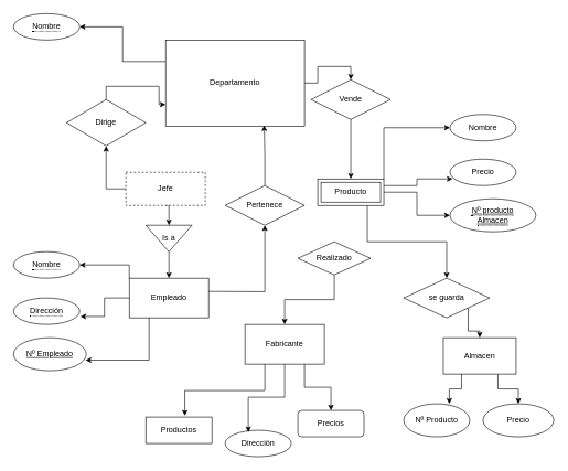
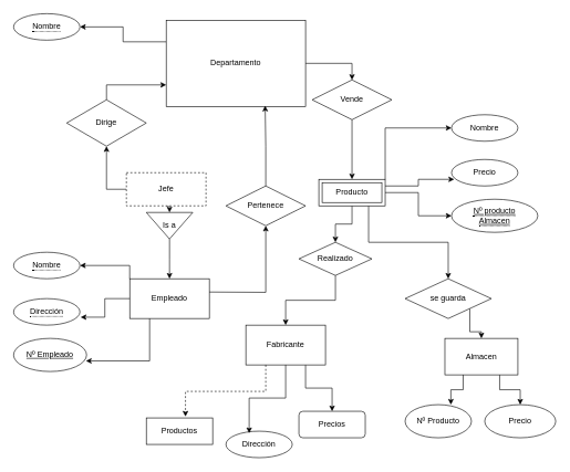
  <mxCell id="0" />
  <mxCell id="1" parent="0" />
  <mxCell id="2" style="edgeStyle=orthogonalEdgeStyle;rounded=0;orthogonalLoop=1;jettySize=auto;html=1;exitX=1;exitY=0.5;exitDx=0;exitDy=0;entryX=0.5;entryY=0;entryDx=0;entryDy=0;" edge="1" parent="1" source="4" target="19"><mxGeometry relative="1" as="geometry" /></mxCell>
  <mxCell id="3" style="edgeStyle=orthogonalEdgeStyle;rounded=0;orthogonalLoop=1;jettySize=auto;html=1;exitX=0;exitY=0.25;exitDx=0;exitDy=0;entryX=1;entryY=0.5;entryDx=0;entryDy=0;" edge="1" parent="1" source="4" target="8"><mxGeometry relative="1" as="geometry" /></mxCell>
- <mxCell id="4" value="Departamento" style="rounded=0;whiteSpace=wrap;html=1;" parent="1" vertex="1"><mxGeometry x="250" y="60" width="210" height="130" as="geometry" /></mxCell>
+ <mxCell id="4" value="Departamento" style="rounded=0;whiteSpace=wrap;html=1;" parent="1" vertex="1"><mxGeometry x="250" y="30" width="210" height="130" as="geometry" /></mxCell>
  <mxCell id="5" style="edgeStyle=orthogonalEdgeStyle;rounded=0;orthogonalLoop=1;jettySize=auto;html=1;exitX=1;exitY=0.5;exitDx=0;exitDy=0;entryX=0.5;entryY=1;entryDx=0;entryDy=0;" edge="1" parent="1" target="23"><mxGeometry relative="1" as="geometry"><mxPoint x="305" y="440" as="sourcePoint" /></mxGeometry></mxCell>
  <mxCell id="6" value="&lt;span style=&quot;border-bottom: 1px dotted&quot;&gt;Dirección&lt;/span&gt;" style="ellipse;whiteSpace=wrap;html=1;align=center;" parent="1" vertex="1"><mxGeometry x="20" y="450" width="100" height="40" as="geometry" /></mxCell>
  <mxCell id="7" value="&lt;span style=&quot;border-bottom: 1px dotted&quot;&gt;Nombre&lt;/span&gt;" style="ellipse;whiteSpace=wrap;html=1;align=center;" parent="1" vertex="1"><mxGeometry x="20" y="380" width="100" height="40" as="geometry" /></mxCell>
  <mxCell id="8" value="&lt;span style=&quot;border-bottom: 1px dotted&quot;&gt;Nombre&lt;/span&gt;" style="ellipse;whiteSpace=wrap;html=1;align=center;" parent="1" vertex="1"><mxGeometry x="20" y="20" width="100" height="40" as="geometry" /></mxCell>
  <mxCell id="9" value="&lt;span style=&quot;border-bottom: 1px dotted&quot;&gt;&lt;u&gt;Nº producto&lt;br&gt;Almacen&lt;/u&gt;&lt;br&gt;&lt;/span&gt;" style="ellipse;whiteSpace=wrap;html=1;align=center;" parent="1" vertex="1"><mxGeometry x="680" y="300" width="130" height="50" as="geometry" /></mxCell>
  <mxCell id="10" style="edgeStyle=orthogonalEdgeStyle;rounded=0;orthogonalLoop=1;jettySize=auto;html=1;exitX=1;exitY=0.5;exitDx=0;exitDy=0;entryX=0;entryY=0.5;entryDx=0;entryDy=0;" edge="1" parent="1" source="14" target="9"><mxGeometry relative="1" as="geometry" /></mxCell>
+ <mxCell id="11" style="edgeStyle=orthogonalEdgeStyle;rounded=0;orthogonalLoop=1;jettySize=auto;html=1;exitX=0.5;exitY=1;exitDx=0;exitDy=0;entryX=0.5;entryY=0;entryDx=0;entryDy=0;" edge="1" parent="1" source="14" target="34"><mxGeometry relative="1" as="geometry" /></mxCell>
  <mxCell id="12" style="edgeStyle=orthogonalEdgeStyle;rounded=0;orthogonalLoop=1;jettySize=auto;html=1;exitX=1;exitY=0;exitDx=0;exitDy=0;entryX=0;entryY=0.5;entryDx=0;entryDy=0;" edge="1" parent="1" source="14" target="22"><mxGeometry relative="1" as="geometry" /></mxCell>
  <mxCell id="13" style="edgeStyle=orthogonalEdgeStyle;rounded=0;orthogonalLoop=1;jettySize=auto;html=1;exitX=0.75;exitY=1;exitDx=0;exitDy=0;entryX=0.5;entryY=0;entryDx=0;entryDy=0;" edge="1" parent="1" source="14" target="44"><mxGeometry relative="1" as="geometry" /></mxCell>
  <mxCell id="14" value="Producto" style="shape=ext;margin=3;double=1;whiteSpace=wrap;html=1;align=center;" parent="1" vertex="1"><mxGeometry x="480" y="270" width="100" height="40" as="geometry" /></mxCell>
  <mxCell id="15" value="Productos" style="whiteSpace=wrap;html=1;align=center;rounded=0;" parent="1" vertex="1"><mxGeometry x="220" y="630" width="100" height="40" as="geometry" /></mxCell>
  <mxCell id="16" value="Dirección" style="ellipse;whiteSpace=wrap;html=1;align=center;" parent="1" vertex="1"><mxGeometry x="340" y="650" width="100" height="40" as="geometry" /></mxCell>
  <mxCell id="17" value="Precios" style="whiteSpace=wrap;html=1;align=center;rounded=1;" parent="1" vertex="1"><mxGeometry x="450" y="620" width="100" height="40" as="geometry" /></mxCell>
  <mxCell id="18" value="" style="edgeStyle=orthogonalEdgeStyle;rounded=0;orthogonalLoop=1;jettySize=auto;html=1;" parent="1" source="19" target="14" edge="1"><mxGeometry relative="1" as="geometry" /></mxCell>
  <mxCell id="19" value="Vende" style="shape=rhombus;perimeter=rhombusPerimeter;whiteSpace=wrap;html=1;align=center;" parent="1" vertex="1"><mxGeometry x="470" y="120" width="120" height="60" as="geometry" /></mxCell>
  <mxCell id="20" value="&lt;u&gt;Nº Empleado&lt;/u&gt;" style="ellipse;whiteSpace=wrap;html=1;" vertex="1" parent="1"><mxGeometry x="20" y="510" width="110" height="50" as="geometry" /></mxCell>
  <mxCell id="21" value="Precio" style="ellipse;whiteSpace=wrap;html=1;" vertex="1" parent="1"><mxGeometry x="680" y="240" width="100" height="40" as="geometry" /></mxCell>
  <mxCell id="22" value="Nombre" style="ellipse;whiteSpace=wrap;html=1;" vertex="1" parent="1"><mxGeometry x="680" y="172.5" width="100" height="40" as="geometry" /></mxCell>
  <mxCell id="23" value="Pertenece" style="rhombus;whiteSpace=wrap;html=1;" vertex="1" parent="1"><mxGeometry x="340" y="280" width="120" height="60" as="geometry" /></mxCell>
  <mxCell id="24" style="edgeStyle=orthogonalEdgeStyle;rounded=0;orthogonalLoop=1;jettySize=auto;html=1;exitX=0;exitY=0.5;exitDx=0;exitDy=0;entryX=0.5;entryY=1;entryDx=0;entryDy=0;" edge="1" parent="1" source="26" target="30"><mxGeometry relative="1" as="geometry" /></mxCell>
  <mxCell id="25" style="edgeStyle=orthogonalEdgeStyle;rounded=0;orthogonalLoop=1;jettySize=auto;html=1;exitX=0.5;exitY=1;exitDx=0;exitDy=0;entryX=0;entryY=0.5;entryDx=0;entryDy=0;" edge="1" parent="1" source="26" target="28"><mxGeometry relative="1" as="geometry" /></mxCell>
  <mxCell id="26" value="Jefe" style="rounded=0;whiteSpace=wrap;html=1;dashed=1;" vertex="1" parent="1"><mxGeometry x="190" y="260" width="120" height="50" as="geometry" /></mxCell>
  <mxCell id="27" style="edgeStyle=orthogonalEdgeStyle;rounded=0;orthogonalLoop=1;jettySize=auto;html=1;exitX=1;exitY=0.5;exitDx=0;exitDy=0;entryX=0.5;entryY=0;entryDx=0;entryDy=0;" edge="1" parent="1" source="28"><mxGeometry relative="1" as="geometry"><mxPoint x="255" y="420" as="targetPoint" /></mxGeometry></mxCell>
- <mxCell id="28" value="Is a" style="triangle;whiteSpace=wrap;html=1;direction=south;" vertex="1" parent="1"><mxGeometry x="220" y="340" width="70" height="40" as="geometry" /></mxCell>
+ <mxCell id="28" value="Is a" style="triangle;whiteSpace=wrap;html=1;direction=south;" vertex="1" parent="1"><mxGeometry x="220" y="320" width="70" height="40" as="geometry" /></mxCell>
  <mxCell id="29" style="edgeStyle=orthogonalEdgeStyle;rounded=0;orthogonalLoop=1;jettySize=auto;html=1;exitX=0.5;exitY=0;exitDx=0;exitDy=0;entryX=0;entryY=0.75;entryDx=0;entryDy=0;" edge="1" parent="1" source="30" target="4"><mxGeometry relative="1" as="geometry" /></mxCell>
  <mxCell id="30" value="Dirige" style="rhombus;whiteSpace=wrap;html=1;" vertex="1" parent="1"><mxGeometry x="100" y="150" width="120" height="70" as="geometry" /></mxCell>
  <mxCell id="31" style="edgeStyle=orthogonalEdgeStyle;rounded=0;orthogonalLoop=1;jettySize=auto;html=1;exitX=1;exitY=0.25;exitDx=0;exitDy=0;entryX=0.04;entryY=0.75;entryDx=0;entryDy=0;entryPerimeter=0;" edge="1" parent="1" source="14" target="21"><mxGeometry relative="1" as="geometry"><Array as="points"><mxPoint x="630" y="280" /><mxPoint x="630" y="270" /></Array></mxGeometry></mxCell>
  <mxCell id="32" style="edgeStyle=orthogonalEdgeStyle;rounded=0;orthogonalLoop=1;jettySize=auto;html=1;exitX=0.5;exitY=0;exitDx=0;exitDy=0;entryX=0.71;entryY=0.992;entryDx=0;entryDy=0;entryPerimeter=0;" edge="1" parent="1" source="23" target="4"><mxGeometry relative="1" as="geometry" /></mxCell>
  <mxCell id="33" style="edgeStyle=orthogonalEdgeStyle;rounded=0;orthogonalLoop=1;jettySize=auto;html=1;exitX=0.5;exitY=1;exitDx=0;exitDy=0;" edge="1" parent="1" source="34" target="36"><mxGeometry relative="1" as="geometry" /></mxCell>
  <mxCell id="34" value="Realizado" style="rhombus;whiteSpace=wrap;html=1;" vertex="1" parent="1"><mxGeometry x="450" y="365" width="110" height="50" as="geometry" /></mxCell>
  <mxCell id="35" style="edgeStyle=orthogonalEdgeStyle;rounded=0;orthogonalLoop=1;jettySize=auto;html=1;exitX=0.75;exitY=1;exitDx=0;exitDy=0;entryX=0.5;entryY=0;entryDx=0;entryDy=0;" edge="1" parent="1" source="36" target="17"><mxGeometry relative="1" as="geometry" /></mxCell>
  <mxCell id="36" value="Fabricante" style="rounded=0;whiteSpace=wrap;html=1;" vertex="1" parent="1"><mxGeometry x="370" y="490" width="120" height="60" as="geometry" /></mxCell>
  <mxCell id="37" style="edgeStyle=orthogonalEdgeStyle;rounded=0;orthogonalLoop=1;jettySize=auto;html=1;exitX=0;exitY=0;exitDx=0;exitDy=0;entryX=1;entryY=0.5;entryDx=0;entryDy=0;" edge="1" parent="1" source="38" target="7"><mxGeometry relative="1" as="geometry" /></mxCell>
  <mxCell id="38" value="Empleado" style="rounded=0;whiteSpace=wrap;html=1;" vertex="1" parent="1"><mxGeometry x="195" y="420" width="120" height="60" as="geometry" /></mxCell>
- <mxCell id="39" style="edgeStyle=orthogonalEdgeStyle;rounded=0;orthogonalLoop=1;jettySize=auto;html=1;exitX=0.25;exitY=1;exitDx=0;exitDy=0;entryX=0.59;entryY=-0.05;entryDx=0;entryDy=0;entryPerimeter=0;" edge="1" parent="1" source="36" target="15"><mxGeometry relative="1" as="geometry" /></mxCell>
+ <mxCell id="39" style="edgeStyle=orthogonalEdgeStyle;rounded=0;orthogonalLoop=1;jettySize=auto;html=1;exitX=0.25;exitY=1;exitDx=0;exitDy=0;entryX=0.59;entryY=-0.05;entryDx=0;entryDy=0;entryPerimeter=0;dashed=1;" edge="1" parent="1" source="36" target="15"><mxGeometry relative="1" as="geometry" /></mxCell>
  <mxCell id="40" style="edgeStyle=orthogonalEdgeStyle;rounded=0;orthogonalLoop=1;jettySize=auto;html=1;exitX=0.5;exitY=1;exitDx=0;exitDy=0;entryX=0.35;entryY=0.075;entryDx=0;entryDy=0;entryPerimeter=0;" edge="1" parent="1" source="36" target="16"><mxGeometry relative="1" as="geometry" /></mxCell>
  <mxCell id="41" style="edgeStyle=orthogonalEdgeStyle;rounded=0;orthogonalLoop=1;jettySize=auto;html=1;exitX=0;exitY=0.5;exitDx=0;exitDy=0;entryX=1.01;entryY=0.7;entryDx=0;entryDy=0;entryPerimeter=0;" edge="1" parent="1" source="38" target="6"><mxGeometry relative="1" as="geometry" /></mxCell>
  <mxCell id="42" style="edgeStyle=orthogonalEdgeStyle;rounded=0;orthogonalLoop=1;jettySize=auto;html=1;exitX=0.25;exitY=1;exitDx=0;exitDy=0;entryX=0.991;entryY=0.68;entryDx=0;entryDy=0;entryPerimeter=0;" edge="1" parent="1" source="38" target="20"><mxGeometry relative="1" as="geometry" /></mxCell>
  <mxCell id="43" style="edgeStyle=orthogonalEdgeStyle;rounded=0;orthogonalLoop=1;jettySize=auto;html=1;exitX=1;exitY=1;exitDx=0;exitDy=0;entryX=0.5;entryY=0;entryDx=0;entryDy=0;" edge="1" parent="1" source="44" target="46"><mxGeometry relative="1" as="geometry" /></mxCell>
  <mxCell id="44" value="se guarda" style="rhombus;whiteSpace=wrap;html=1;" vertex="1" parent="1"><mxGeometry x="610" y="420" width="130" height="60" as="geometry" /></mxCell>
  <mxCell id="45" style="edgeStyle=orthogonalEdgeStyle;rounded=0;orthogonalLoop=1;jettySize=auto;html=1;exitX=0.75;exitY=1;exitDx=0;exitDy=0;entryX=0.5;entryY=0;entryDx=0;entryDy=0;" edge="1" parent="1" source="46" target="47"><mxGeometry relative="1" as="geometry" /></mxCell>
  <mxCell id="46" value="Almacen" style="rounded=0;whiteSpace=wrap;html=1;" vertex="1" parent="1"><mxGeometry x="670" y="510" width="110" height="55" as="geometry" /></mxCell>
  <mxCell id="47" value="Precio" style="ellipse;whiteSpace=wrap;html=1;" vertex="1" parent="1"><mxGeometry x="730" y="610" width="107" height="50" as="geometry" /></mxCell>
  <mxCell id="48" value="Nº Producto" style="ellipse;whiteSpace=wrap;html=1;" vertex="1" parent="1"><mxGeometry x="610" y="610" width="100" height="50" as="geometry" /></mxCell>
  <mxCell id="49" style="edgeStyle=orthogonalEdgeStyle;rounded=0;orthogonalLoop=1;jettySize=auto;html=1;exitX=0.25;exitY=1;exitDx=0;exitDy=0;entryX=0.69;entryY=0;entryDx=0;entryDy=0;entryPerimeter=0;" edge="1" parent="1" source="46" target="48"><mxGeometry relative="1" as="geometry" /></mxCell>
